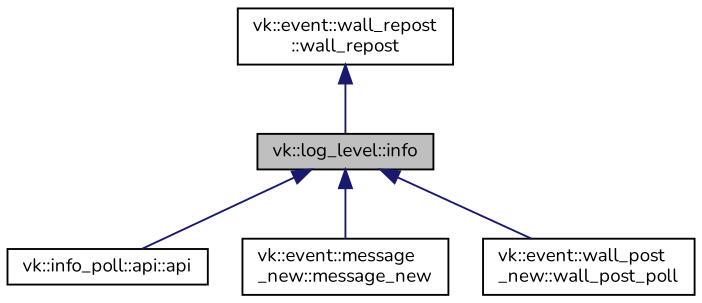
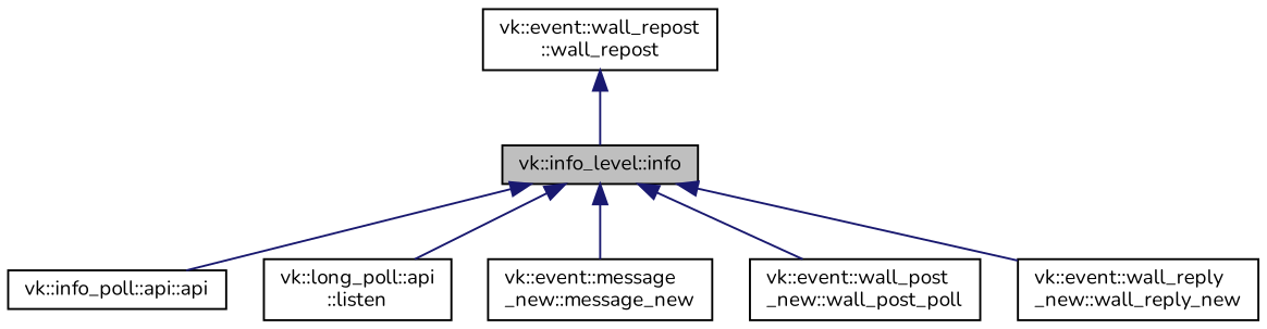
  digraph {
    fontname=Nunito
    rankdir=TB
    node [color=black fillcolor=white fontname=Nunito fontsize=10 shape=record style=filled]
    edge [color=midnightblue dir=back fontname=Nunito fontsize=10 labelfontname=Helvetica labelfontsize=10 style=solid]
-   n1 [fillcolor=grey75 fontcolor=black height=0.2 label="vk::log_level::info" width=0.4]
+   n1 [fillcolor=grey75 fontcolor=black height=0.2 label="vk::info_level::info" width=0.4]
    n2 [height=0.2 label="vk::info_poll::api::api" width=0.4]
+   n3 [height=0.2 label="vk::long_poll::api\l::listen" width=0.4]
    n4 [height=0.2 label="vk::event::message\l_new::message_new" width=0.4]
    n5 [height=0.2 label="vk::event::wall_post\l_new::wall_post_poll" width=0.4]
+   n6 [height=0.2 label="vk::event::wall_reply\l_new::wall_reply_new" width=0.4]
    n7 [height=0.2 label="vk::event::wall_repost\l::wall_repost" width=0.4]
    n1 -> n2
+   n1 -> n3
    n1 -> n4
    n1 -> n5
+   n1 -> n6
    n7 -> n1
  }
